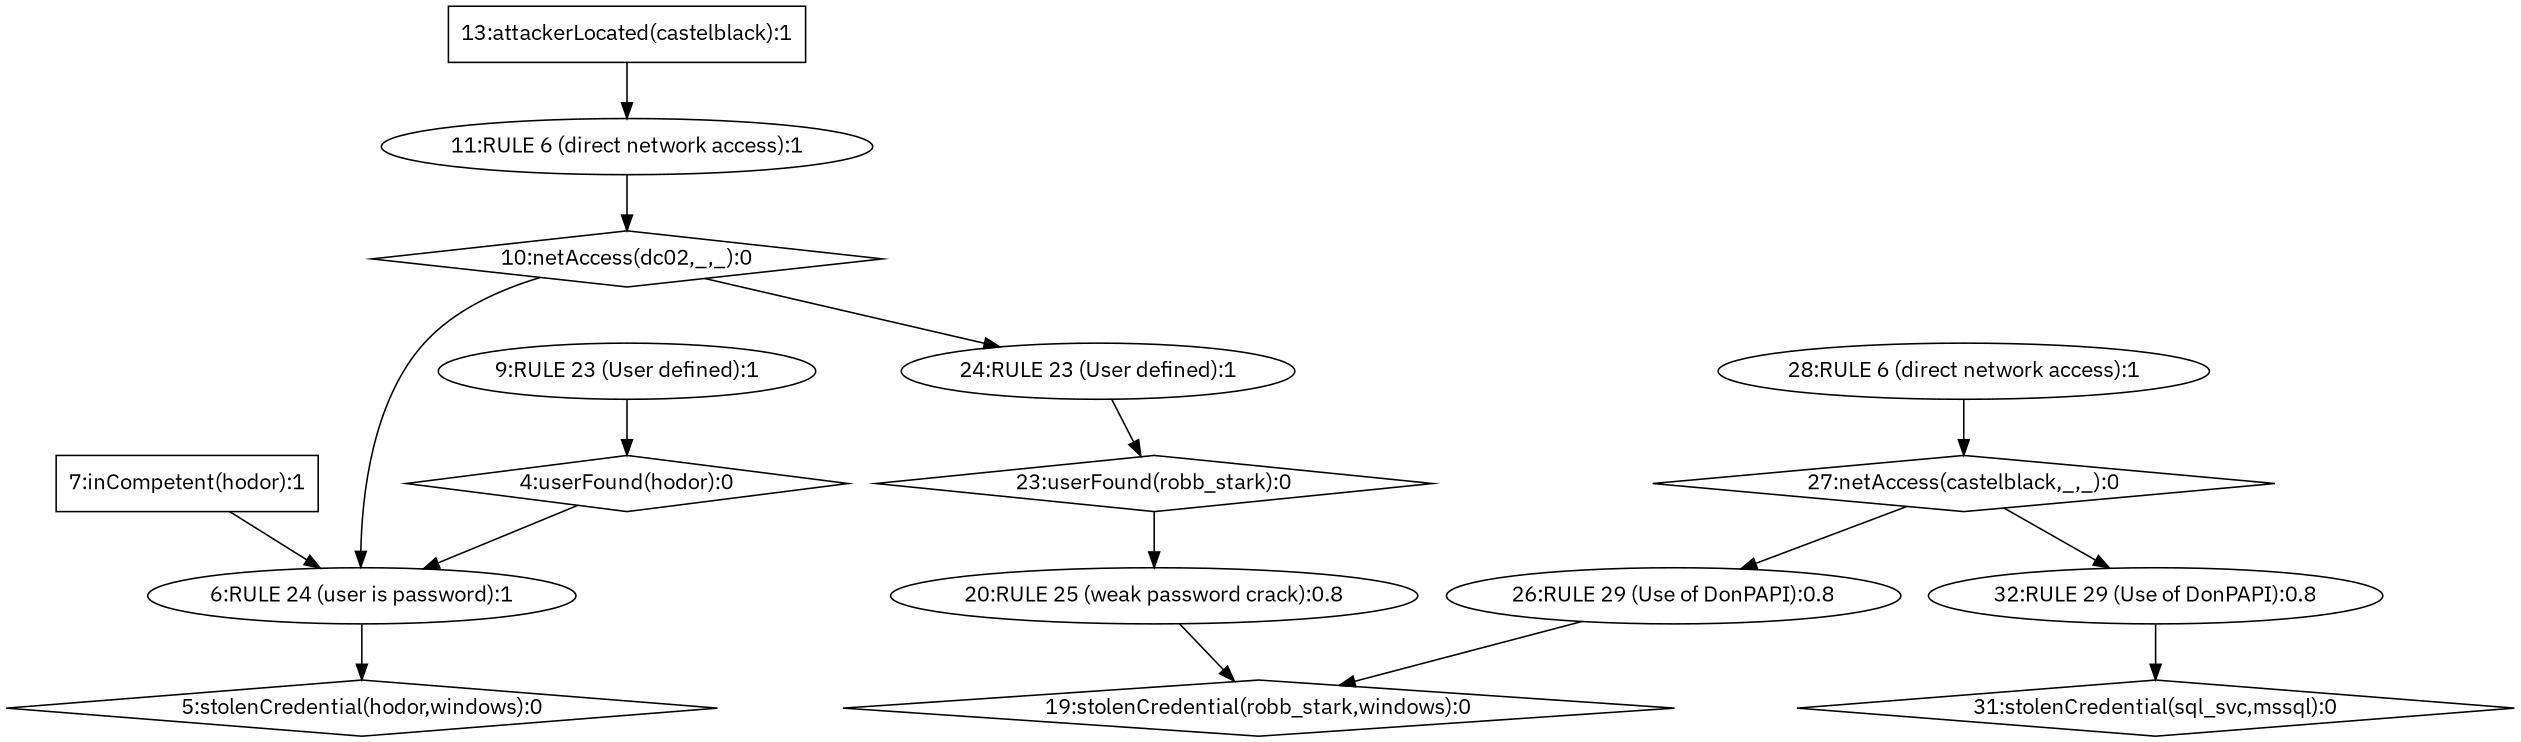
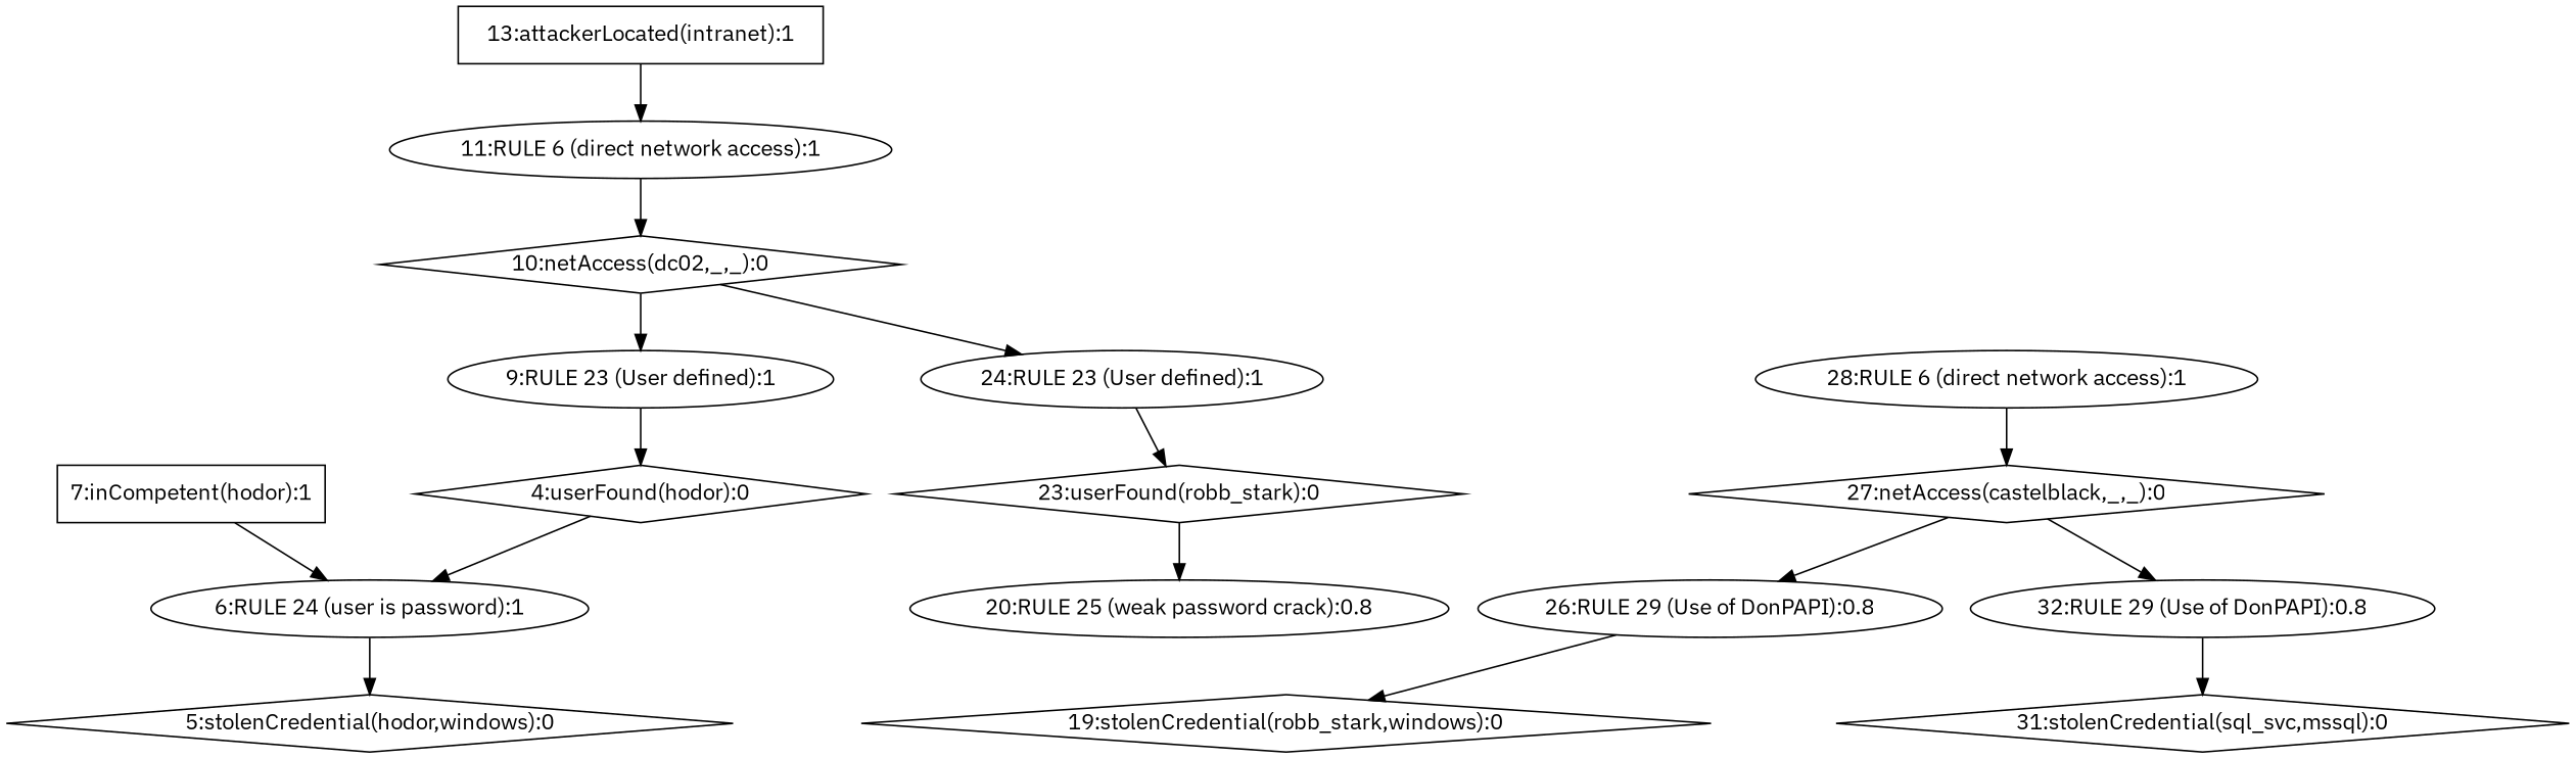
  strict digraph {
    fontname="IBM Plex Sans"
    node [fontname="IBM Plex Sans" shape=ellipse]
    edge [color=black fontname="IBM Plex Sans"]
    n1 [label="5:stolenCredential(hodor,windows):0" shape=diamond]
    n2 [label="6:RULE 24 (user is password):1"]
    n3 [label="7:inCompetent(hodor):1" shape=box]
    n4 [label="4:userFound(hodor):0" shape=diamond]
    n5 [label="9:RULE 23 (User defined):1"]
    n6 [label="10:netAccess(dc02,_,_):0" shape=diamond]
    n7 [label="24:RULE 23 (User defined):1"]
    n8 [label="23:userFound(robb_stark):0" shape=diamond]
    n9 [label="11:RULE 6 (direct network access):1"]
-   n10 [label="13:attackerLocated(castelblack):1" shape=box]
+   n10 [label="13:attackerLocated(intranet):1" shape=box]
    n11 [label="28:RULE 6 (direct network access):1"]
    n12 [label="27:netAccess(castelblack,_,_):0" shape=diamond]
    n13 [label="19:stolenCredential(robb_stark,windows):0" shape=diamond]
    n14 [label="20:RULE 25 (weak password crack):0.8"]
    n15 [label="26:RULE 29 (Use of DonPAPI):0.8"]
    n16 [label="32:RULE 29 (Use of DonPAPI):0.8"]
    n17 [label="31:stolenCredential(sql_svc,mssql):0" shape=diamond]
    n2 -> n1
    n3 -> n2
    n4 -> n2
    n5 -> n4
-   n6 -> n2
+   n6 -> n5
    n6 -> n7
    n7 -> n8
    n8 -> n14
    n9 -> n6
    n10 -> n9
    n11 -> n12
    n12 -> n15
    n12 -> n16
-   n14 -> n13
    n15 -> n13
    n16 -> n17
  }
